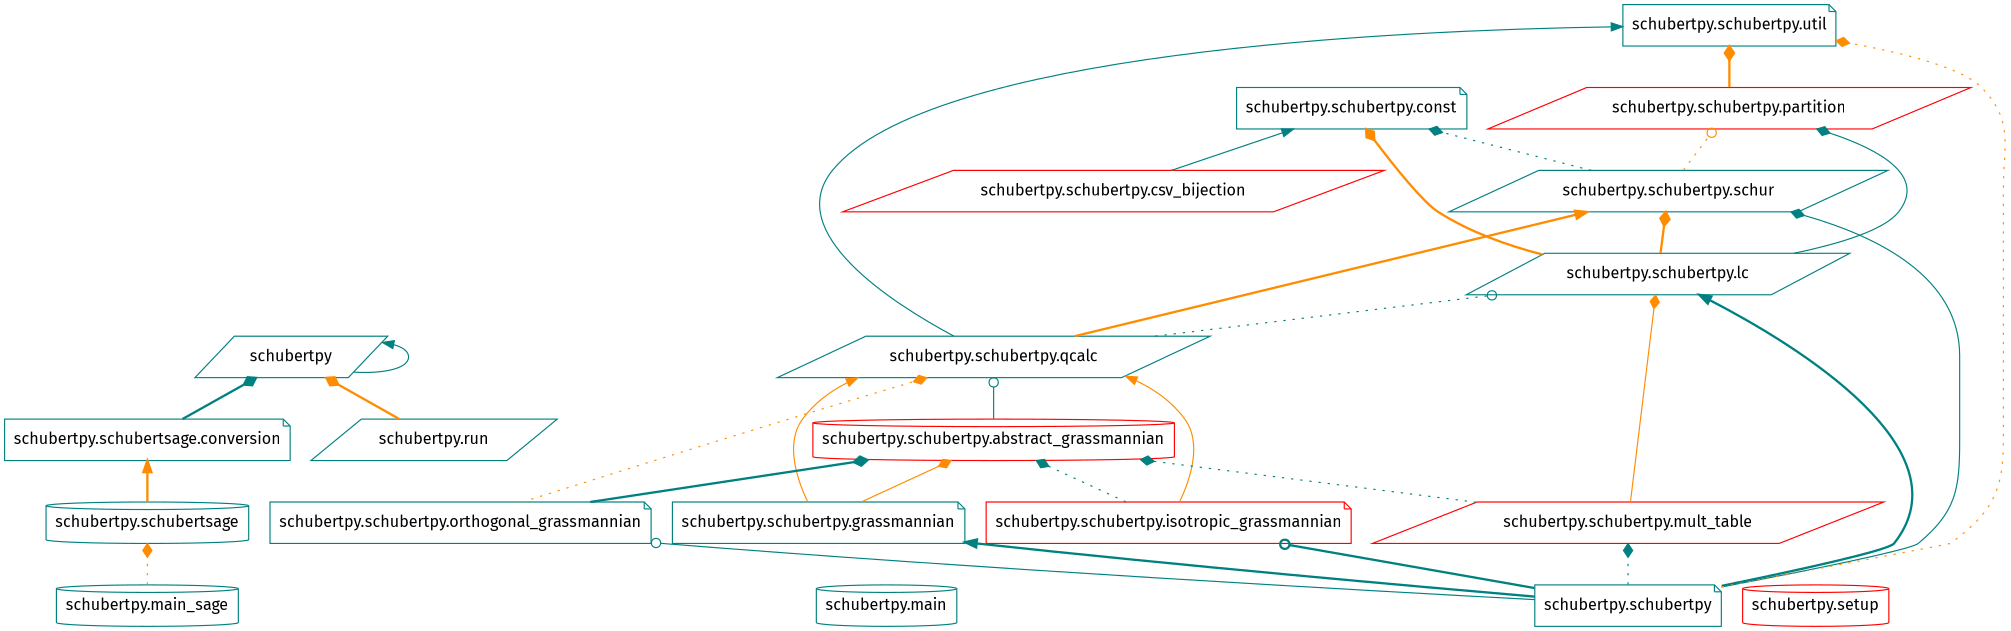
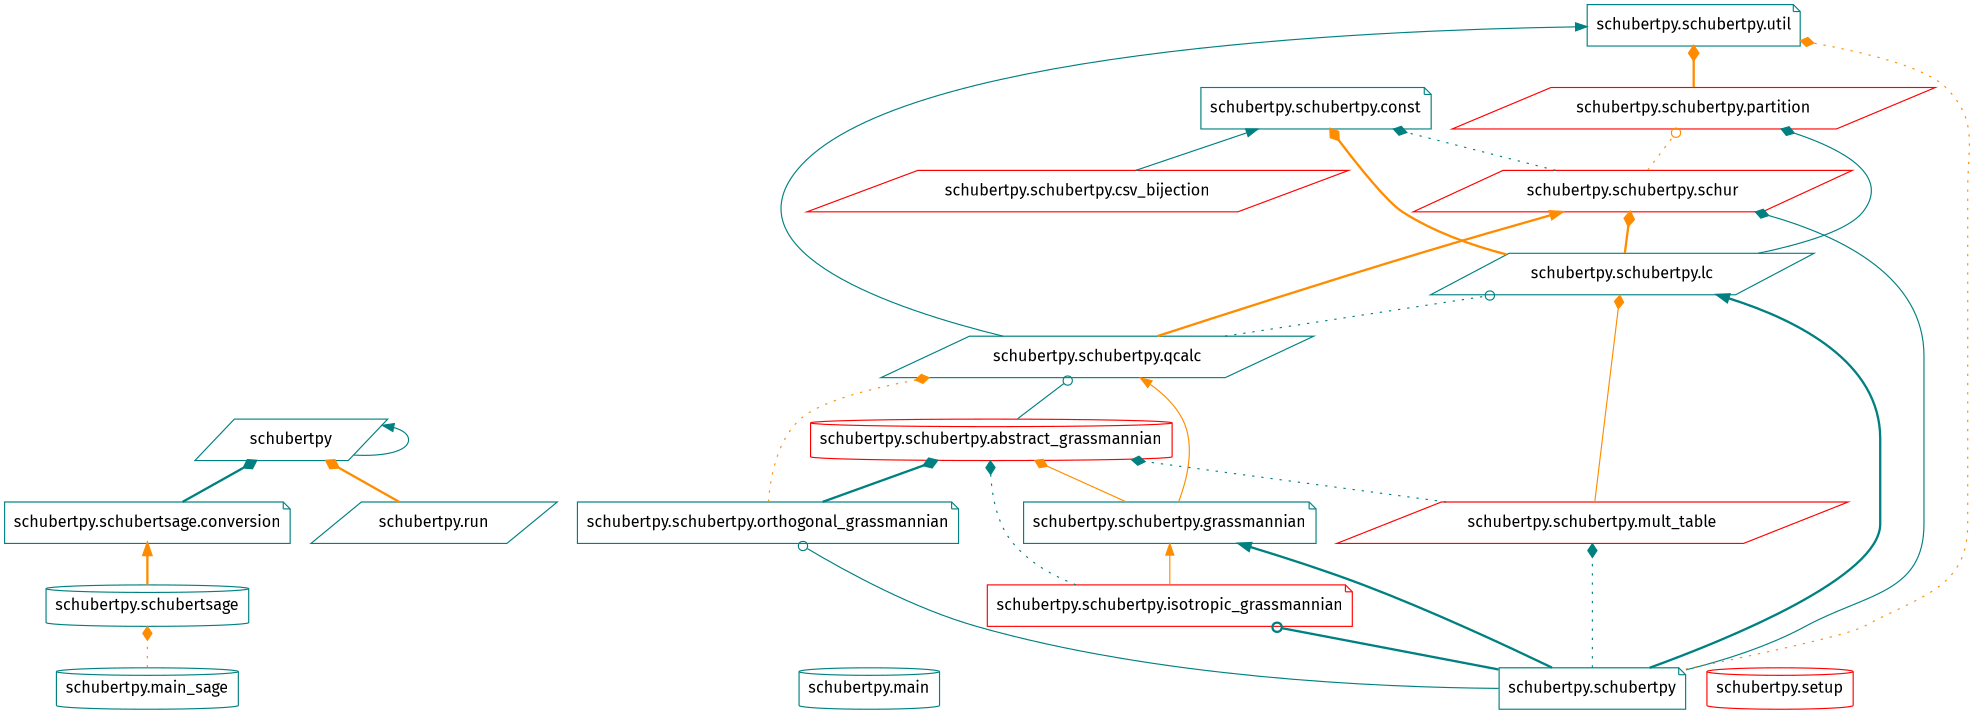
  digraph {
    fontname="Fira Sans"
    rankdir=BT
    node [color=teal fontname="Fira Sans" shape=parallelogram style=solid]
    edge [arrowhead=diamond arrowtail=none color=teal fontname="Fira Sans" style=solid]
    n1 [label=schubertpy]
    n2 [label="schubertpy.main" shape=cylinder]
    n3 [label="schubertpy.main_sage" shape=cylinder]
    n4 [label="schubertpy.schubertsage" shape=cylinder]
    n5 [label="schubertpy.schubertsage.conversion" shape=note]
    n6 [label="schubertpy.run"]
    n7 [label="schubertpy.schubertpy" shape=note]
    n8 [label="schubertpy.schubertpy.grassmannian" shape=note]
    n9 [color=red label="schubertpy.schubertpy.isotropic_grassmannian" shape=note]
    n10 [label="schubertpy.schubertpy.lc"]
    n11 [color=red label="schubertpy.schubertpy.mult_table"]
    n12 [label="schubertpy.schubertpy.orthogonal_grassmannian" shape=note]
-   n13 [label="schubertpy.schubertpy.schur"]
+   n13 [color=red label="schubertpy.schubertpy.schur"]
    n14 [label="schubertpy.schubertpy.util" shape=note]
    n15 [color=red label="schubertpy.schubertpy.abstract_grassmannian" shape=cylinder]
    n16 [label="schubertpy.schubertpy.qcalc"]
    n17 [label="schubertpy.schubertpy.const" shape=note]
    n18 [color=red label="schubertpy.schubertpy.partition"]
    n19 [color=red label="schubertpy.schubertpy.csv_bijection"]
    n20 [color=red label="schubertpy.setup" shape=cylinder]
    n1 -> n1 [arrowhead=normal]
    n3 -> n4 [color=darkorange style=dotted]
    n4 -> n5 [arrowhead=normal color=darkorange style=bold]
    n5 -> n1 [style=bold]
    n6 -> n1 [color=darkorange style=bold]
    n7 -> n8 [arrowhead=normal style=bold]
    n7 -> n9 [arrowhead=odot style=bold]
    n7 -> n10 [arrowhead=normal style=bold]
    n7 -> n11 [style=dotted]
    n7 -> n12 [arrowhead=odot]
    n7 -> n13
    n7 -> n14 [color=darkorange style=dotted]
    n8 -> n15 [color=darkorange]
    n8 -> n16 [arrowhead=normal color=darkorange]
    n9 -> n15 [style=dotted]
-   n9 -> n16 [arrowhead=normal color=darkorange]
+   n9 -> n8 [arrowhead=normal color=darkorange]
    n10 -> n13 [color=darkorange style=bold]
    n10 -> n17 [color=darkorange style=bold]
    n10 -> n18
    n11 -> n10 [color=darkorange]
    n11 -> n15 [style=dotted]
    n12 -> n15 [style=bold]
    n12 -> n16 [color=darkorange style=dotted]
    n13 -> n17 [style=dotted]
    n13 -> n18 [arrowhead=odot color=darkorange style=dotted]
    n15 -> n16 [arrowhead=odot]
    n16 -> n10 [arrowhead=odot style=dotted]
    n16 -> n13 [arrowhead=normal color=darkorange style=bold]
    n16 -> n14 [arrowhead=normal]
    n18 -> n14 [color=darkorange style=bold]
    n19 -> n17 [arrowhead=normal]
  }
